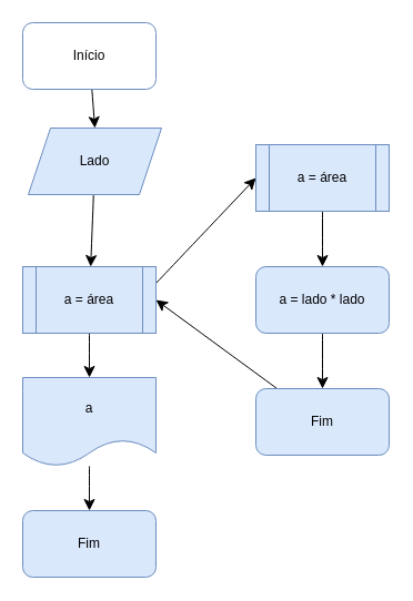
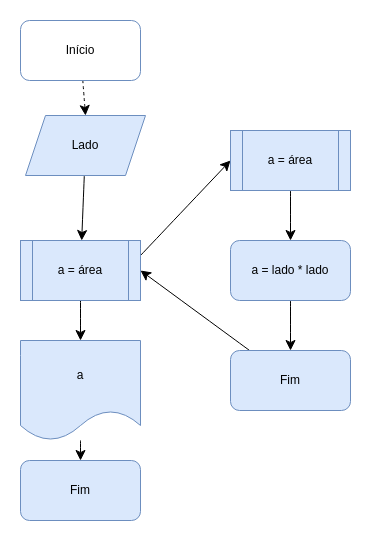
  <mxCell id="0" />
  <mxCell id="1" parent="0" />
- <mxCell id="2" style="edgeStyle=none;curved=1;rounded=0;orthogonalLoop=1;jettySize=auto;html=1;entryX=0.5;entryY=0;entryDx=0;entryDy=0;fontSize=12;startSize=8;endSize=8;" edge="1" parent="1" source="3" target="5"><mxGeometry relative="1" as="geometry" /></mxCell>
+ <mxCell id="2" style="edgeStyle=none;curved=1;rounded=0;orthogonalLoop=1;jettySize=auto;html=1;entryX=0.5;entryY=0;entryDx=0;entryDy=0;fontSize=12;startSize=8;endSize=8;dashed=1;" edge="1" parent="1" source="3" target="5"><mxGeometry relative="1" as="geometry" /></mxCell>
  <mxCell id="3" value="Início" style="rounded=1;whiteSpace=wrap;html=1;fillColor=#ffffff;strokeColor=#6c8ebf;" vertex="1" parent="1"><mxGeometry x="20" y="20" width="120" height="60" as="geometry" /></mxCell>
  <mxCell id="4" value="" style="edgeStyle=none;curved=1;rounded=0;orthogonalLoop=1;jettySize=auto;html=1;fontSize=12;startSize=8;endSize=8;" edge="1" parent="1" source="5" target="8"><mxGeometry relative="1" as="geometry" /></mxCell>
  <mxCell id="5" value="Lado" style="shape=parallelogram;perimeter=parallelogramPerimeter;whiteSpace=wrap;html=1;fixedSize=1;fillColor=#dae8fc;strokeColor=#6c8ebf;" vertex="1" parent="1"><mxGeometry x="25" y="115" width="120" height="60" as="geometry" /></mxCell>
  <mxCell id="6" value="" style="edgeStyle=none;curved=1;rounded=0;orthogonalLoop=1;jettySize=auto;html=1;fontSize=12;startSize=8;endSize=8;entryX=0;entryY=0.5;entryDx=0;entryDy=0;exitX=1;exitY=0.25;exitDx=0;exitDy=0;" edge="1" parent="1" source="8" target="10"><mxGeometry relative="1" as="geometry" /></mxCell>
  <mxCell id="7" value="" style="edgeStyle=none;curved=1;rounded=0;orthogonalLoop=1;jettySize=auto;html=1;fontSize=12;startSize=8;endSize=8;" edge="1" parent="1" source="8" target="16"><mxGeometry relative="1" as="geometry" /></mxCell>
  <mxCell id="8" value="a = área" style="shape=process;whiteSpace=wrap;html=1;backgroundOutline=1;fillColor=#dae8fc;strokeColor=#6c8ebf;" vertex="1" parent="1"><mxGeometry x="20" y="240" width="120" height="60" as="geometry" /></mxCell>
  <mxCell id="9" value="" style="edgeStyle=none;curved=1;rounded=0;orthogonalLoop=1;jettySize=auto;html=1;fontSize=12;startSize=8;endSize=8;" edge="1" parent="1" source="10" target="12"><mxGeometry relative="1" as="geometry" /></mxCell>
  <mxCell id="10" value="a = área" style="shape=process;whiteSpace=wrap;html=1;backgroundOutline=1;fillColor=#dae8fc;strokeColor=#6c8ebf;" vertex="1" parent="1"><mxGeometry x="230" y="130" width="120" height="60" as="geometry" /></mxCell>
  <mxCell id="11" value="" style="edgeStyle=none;curved=1;rounded=0;orthogonalLoop=1;jettySize=auto;html=1;fontSize=12;startSize=8;endSize=8;" edge="1" parent="1" source="12" target="14"><mxGeometry relative="1" as="geometry" /></mxCell>
  <mxCell id="12" value="a = lado * lado" style="whiteSpace=wrap;html=1;fillColor=#dae8fc;strokeColor=#6c8ebf;rounded=1;" vertex="1" parent="1"><mxGeometry x="230" y="240" width="120" height="60" as="geometry" /></mxCell>
  <mxCell id="13" style="edgeStyle=none;curved=1;rounded=0;orthogonalLoop=1;jettySize=auto;html=1;entryX=1;entryY=0.5;entryDx=0;entryDy=0;fontSize=12;startSize=8;endSize=8;" edge="1" parent="1" source="14" target="8"><mxGeometry relative="1" as="geometry" /></mxCell>
  <mxCell id="14" value="Fim" style="rounded=1;whiteSpace=wrap;html=1;fillColor=#dae8fc;strokeColor=#6c8ebf;" vertex="1" parent="1"><mxGeometry x="230" y="350" width="120" height="60" as="geometry" /></mxCell>
  <mxCell id="15" value="" style="edgeStyle=none;curved=1;rounded=0;orthogonalLoop=1;jettySize=auto;html=1;fontSize=12;startSize=8;endSize=8;" edge="1" parent="1" source="16" target="17"><mxGeometry relative="1" as="geometry" /></mxCell>
- <mxCell id="16" value="a" style="shape=document;whiteSpace=wrap;html=1;boundedLbl=1;fillColor=#dae8fc;strokeColor=#6c8ebf;" vertex="1" parent="1"><mxGeometry x="20" y="340" width="120" height="80" as="geometry" /></mxCell>
+ <mxCell id="16" value="a" style="shape=document;whiteSpace=wrap;html=1;boundedLbl=1;fillColor=#dae8fc;strokeColor=#6c8ebf;" vertex="1" parent="1"><mxGeometry x="20" y="340" width="120" height="100" as="geometry" /></mxCell>
  <mxCell id="17" value="Fim" style="rounded=1;whiteSpace=wrap;html=1;fillColor=#dae8fc;strokeColor=#6c8ebf;" vertex="1" parent="1"><mxGeometry x="20" y="460" width="120" height="60" as="geometry" /></mxCell>
